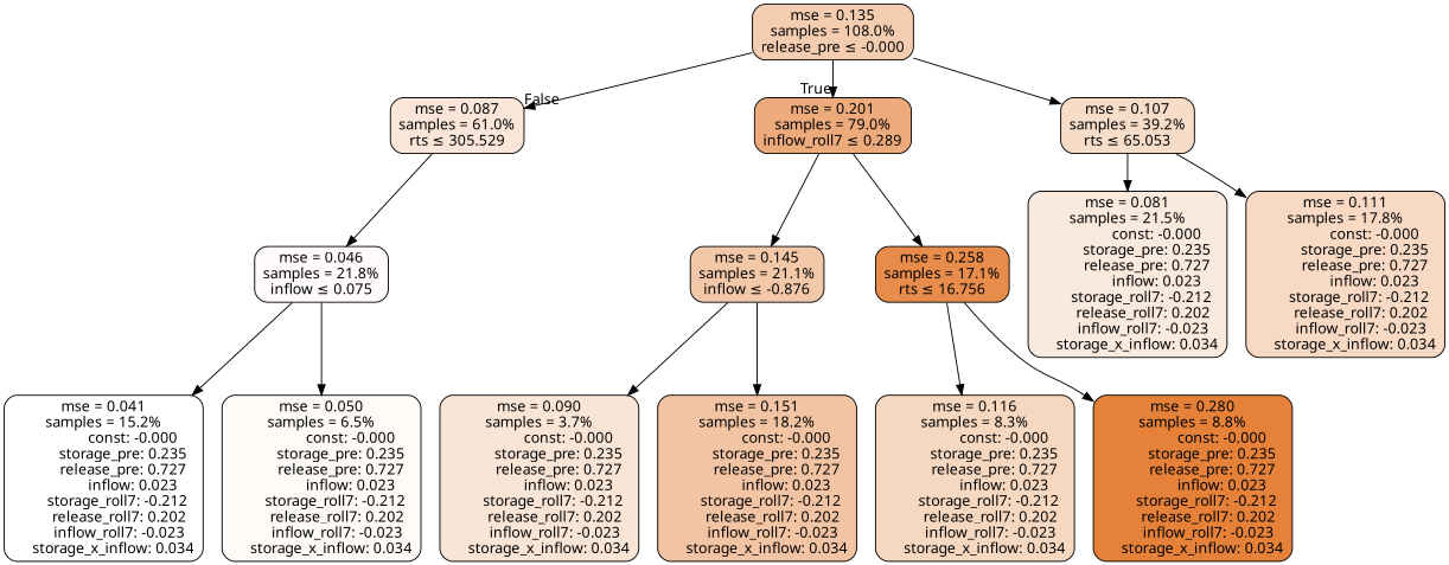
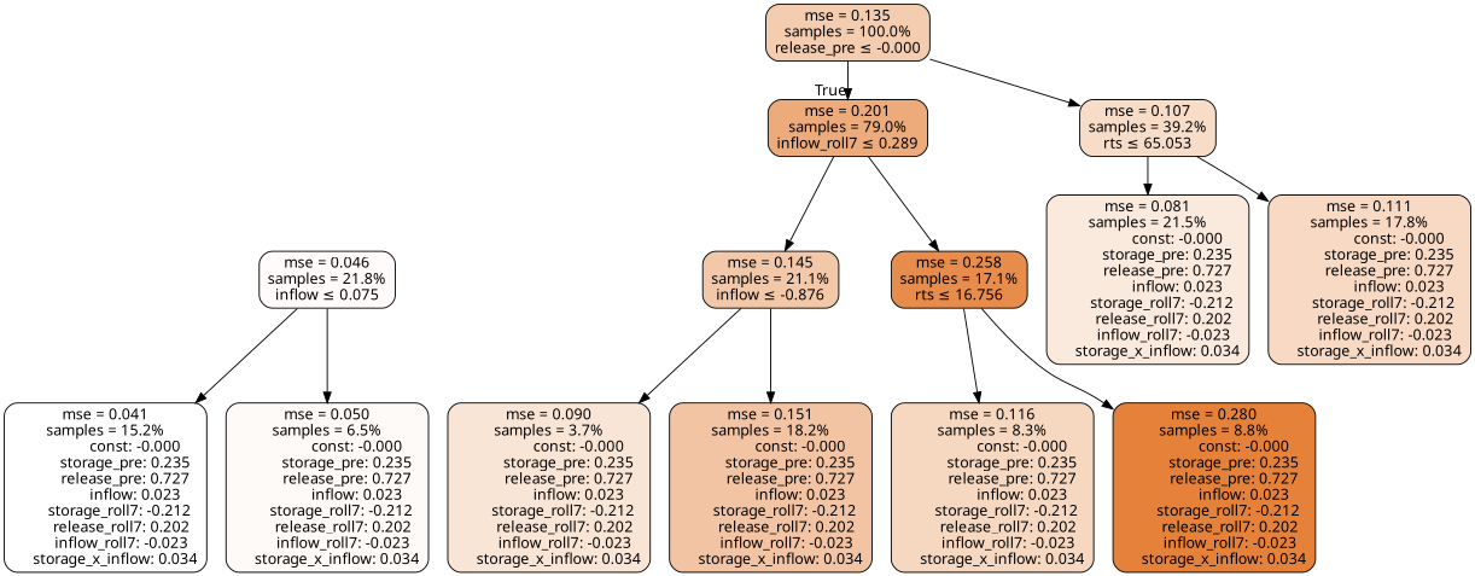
  digraph {
    fontname="Noto Sans"
    node [color=black fontname="Noto Sans" shape=rectangle style="filled, rounded"]
    edge [fontname="Noto Sans"]
-   n1 [fillcolor="#f4cdb1" label="mse = 0.135\nsamples = 108.0%\nrelease_pre &le; -0.000"]
-   n2 [fillcolor="#f9e6d8" label="mse = 0.087\nsamples = 61.0%\nrts &le; 305.529"]
+   n1 [fillcolor="#f4cdb1" label="mse = 0.135\nsamples = 100.0%\nrelease_pre &le; -0.000"]
    n3 [fillcolor="#edaa7a" label="mse = 0.201\nsamples = 79.0%\ninflow_roll7 &le; 0.289"]
    n4 [fillcolor="#f7dcc8" label="mse = 0.107\nsamples = 39.2%\nrts &le; 65.053"]
    n5 [fillcolor="#fefbfa" label="mse = 0.046\nsamples = 21.8%\ninflow &le; 0.075"]
    n6 [fillcolor="#f3c8a9" label="mse = 0.145\nsamples = 21.1%\ninflow &le; -0.876"]
    n7 [fillcolor="#e78c4b" label="mse = 0.258\nsamples = 17.1%\nrts &le; 16.756"]
    n8 [fillcolor="#fae9dd" label="mse = 0.081\nsamples = 21.5%\n               const: -0.000\n          storage_pre: 0.235\n          release_pre: 0.727\n               inflow: 0.023\n       storage_roll7: -0.212\n        release_roll7: 0.202\n        inflow_roll7: -0.023\n     storage_x_inflow: 0.034"]
    n9 [fillcolor="#f7d9c4" label="mse = 0.111\nsamples = 17.8%\n               const: -0.000\n          storage_pre: 0.235\n          release_pre: 0.727\n               inflow: 0.023\n       storage_roll7: -0.212\n        release_roll7: 0.202\n        inflow_roll7: -0.023\n     storage_x_inflow: 0.034"]
    n10 [fillcolor="#ffffff" label="mse = 0.041\nsamples = 15.2%\n               const: -0.000\n          storage_pre: 0.235\n          release_pre: 0.727\n               inflow: 0.023\n       storage_roll7: -0.212\n        release_roll7: 0.202\n        inflow_roll7: -0.023\n     storage_x_inflow: 0.034"]
    n11 [fillcolor="#fdfaf7" label="mse = 0.050\nsamples = 6.5%\n               const: -0.000\n          storage_pre: 0.235\n          release_pre: 0.727\n               inflow: 0.023\n       storage_roll7: -0.212\n        release_roll7: 0.202\n        inflow_roll7: -0.023\n     storage_x_inflow: 0.034"]
    n12 [fillcolor="#f9e5d6" label="mse = 0.090\nsamples = 3.7%\n               const: -0.000\n          storage_pre: 0.235\n          release_pre: 0.727\n               inflow: 0.023\n       storage_roll7: -0.212\n        release_roll7: 0.202\n        inflow_roll7: -0.023\n     storage_x_inflow: 0.034"]
    n13 [fillcolor="#f3c4a3" label="mse = 0.151\nsamples = 18.2%\n               const: -0.000\n          storage_pre: 0.235\n          release_pre: 0.727\n               inflow: 0.023\n       storage_roll7: -0.212\n        release_roll7: 0.202\n        inflow_roll7: -0.023\n     storage_x_inflow: 0.034"]
    n14 [fillcolor="#f6d7c0" label="mse = 0.116\nsamples = 8.3%\n               const: -0.000\n          storage_pre: 0.235\n          release_pre: 0.727\n               inflow: 0.023\n       storage_roll7: -0.212\n        release_roll7: 0.202\n        inflow_roll7: -0.023\n     storage_x_inflow: 0.034"]
    n15 [fillcolor="#e58139" label="mse = 0.280\nsamples = 8.8%\n               const: -0.000\n          storage_pre: 0.235\n          release_pre: 0.727\n               inflow: 0.023\n       storage_roll7: -0.212\n        release_roll7: 0.202\n        inflow_roll7: -0.023\n     storage_x_inflow: 0.034"]
-   n1 -> n2 [headlabel=False labelangle=45 labeldistance=2.5]
    n1 -> n3 [headlabel=True labelangle=-45 labeldistance=2.5]
    n1 -> n4
-   n2 -> n5
    n3 -> n6
    n3 -> n7
    n4 -> n8
    n4 -> n9
    n5 -> n10
    n5 -> n11
    n6 -> n12
    n6 -> n13
    n7 -> n14
    n7 -> n15
  }
